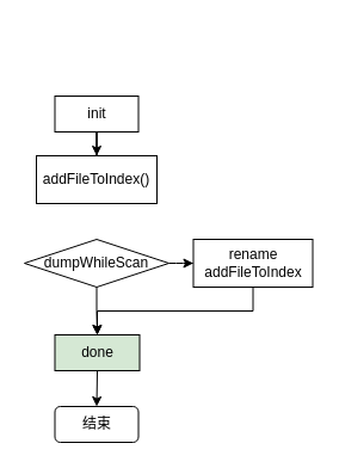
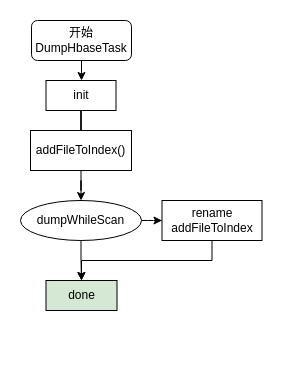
  <mxCell id="0" />
  <mxCell id="1" parent="0" />
- <mxCell id="4" value="" style="edgeStyle=orthogonalEdgeStyle;rounded=0;orthogonalLoop=1;jettySize=auto;html=1;" edge="1" parent="1" source="5" target="7"><mxGeometry relative="1" as="geometry" /></mxCell>
+ <mxCell id="2" value="" style="edgeStyle=orthogonalEdgeStyle;rounded=0;orthogonalLoop=1;jettySize=auto;html=1;entryX=0.5;entryY=0;entryDx=0;entryDy=0;" edge="1" parent="1" source="3" target="5"><mxGeometry relative="1" as="geometry"><mxPoint x="81.5" y="90" as="targetPoint" /></mxGeometry></mxCell>
+ <mxCell id="3" value="开始&lt;br&gt;DumpHbaseTask" style="rounded=1;whiteSpace=wrap;html=1;" vertex="1" parent="1"><mxGeometry x="31" y="20" width="100" height="40" as="geometry" /></mxCell>
+ <mxCell id="4" value="" style="edgeStyle=orthogonalEdgeStyle;rounded=0;orthogonalLoop=1;jettySize=auto;html=1;endArrow=none;" edge="1" parent="1" source="5" target="7"><mxGeometry relative="1" as="geometry" /></mxCell>
  <mxCell id="5" value="init" style="rounded=0;whiteSpace=wrap;html=1;" vertex="1" parent="1"><mxGeometry x="45.5" y="80" width="70" height="30" as="geometry" /></mxCell>
+ <mxCell id="6" value="" style="edgeStyle=orthogonalEdgeStyle;rounded=0;orthogonalLoop=1;jettySize=auto;html=1;" edge="1" parent="1" source="7" target="10"><mxGeometry relative="1" as="geometry" /></mxCell>
  <mxCell id="7" value="addFileToIndex()" style="whiteSpace=wrap;html=1;rounded=0;" vertex="1" parent="1"><mxGeometry x="30" y="130" width="101" height="40" as="geometry" /></mxCell>
  <mxCell id="8" value="" style="edgeStyle=orthogonalEdgeStyle;rounded=0;orthogonalLoop=1;jettySize=auto;html=1;" edge="1" parent="1" source="10" target="12"><mxGeometry relative="1" as="geometry" /></mxCell>
  <mxCell id="9" value="" style="edgeStyle=orthogonalEdgeStyle;rounded=0;orthogonalLoop=1;jettySize=auto;html=1;dashed=1;" edge="1" parent="1" source="10" target="14"><mxGeometry relative="1" as="geometry" /></mxCell>
- <mxCell id="10" value="dumpWhileScan" style="rhombus;whiteSpace=wrap;html=1;rounded=0;" vertex="1" parent="1"><mxGeometry x="20" y="200" width="121" height="40" as="geometry" /></mxCell>
- <mxCell id="11" style="edgeStyle=orthogonalEdgeStyle;rounded=0;orthogonalLoop=1;jettySize=auto;html=1;exitX=0.5;exitY=1;exitDx=0;exitDy=0;entryX=0.5;entryY=0;entryDx=0;entryDy=0;" edge="1" parent="1" source="12" target="15"><mxGeometry relative="1" as="geometry" /></mxCell>
+ <mxCell id="10" value="dumpWhileScan" style="ellipse;whiteSpace=wrap;html=1;" vertex="1" parent="1"><mxGeometry x="20" y="200" width="121" height="40" as="geometry" /></mxCell>
  <mxCell id="12" value="done" style="whiteSpace=wrap;html=1;rounded=0;fillColor=#d5e8d4;" vertex="1" parent="1"><mxGeometry x="45.5" y="280" width="71" height="30" as="geometry" /></mxCell>
  <mxCell id="13" style="edgeStyle=orthogonalEdgeStyle;rounded=0;orthogonalLoop=1;jettySize=auto;html=1;exitX=0.5;exitY=1;exitDx=0;exitDy=0;" edge="1" parent="1" source="14" target="12"><mxGeometry relative="1" as="geometry" /></mxCell>
  <mxCell id="14" value="rename&lt;br&gt;addFileToIndex" style="whiteSpace=wrap;html=1;rounded=0;" vertex="1" parent="1"><mxGeometry x="161.5" y="200" width="100" height="40" as="geometry" /></mxCell>
- <mxCell id="15" value="结束" style="rounded=1;whiteSpace=wrap;html=1;" vertex="1" parent="1"><mxGeometry x="45.5" y="340" width="70" height="30" as="geometry" /></mxCell>
